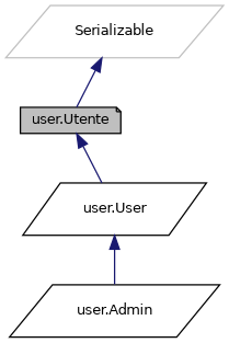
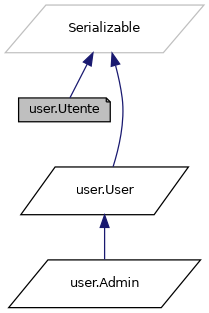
  digraph {
    node [color=black fillcolor=white fontname=Helvetica fontsize=10 shape=parallelogram style=filled]
    edge [color=midnightblue dir=back fontname=Helvetica fontsize=10 labelfontname=Helvetica labelfontsize=10 style=solid]
    n1 [fillcolor=grey75 fontcolor=black height=0.2 label="user.Utente" shape=note width=0.4]
    n2 [height=0.2 label="user.User" width=0.4]
    n3 [height=0.2 label="user.Admin" width=0.4]
    n4 [color=grey75 height=0.2 label=Serializable width=0.4]
-   n1 -> n2
+   n4 -> n2
    n2 -> n3
    n4 -> n1
  }
